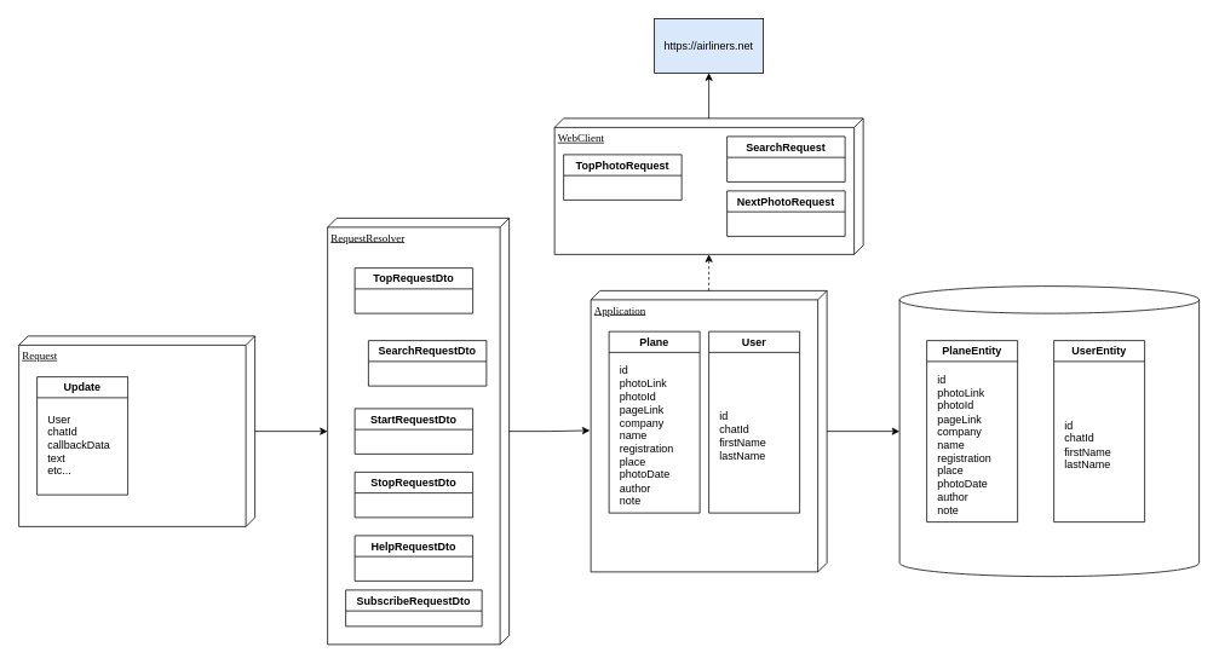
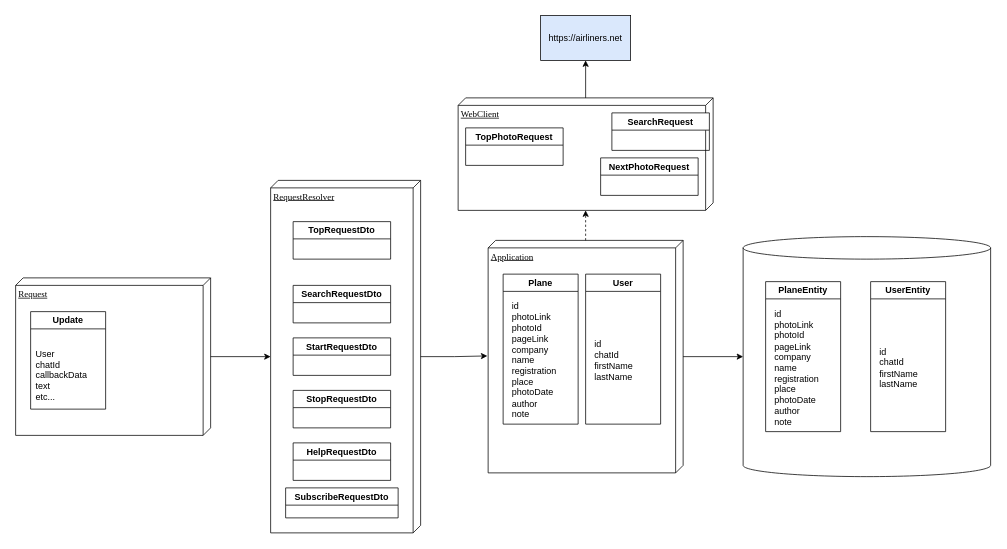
  <mxCell id="0" />
  <mxCell id="1" parent="0" />
  <mxCell id="2" value="RequestResolver" style="verticalAlign=top;align=left;spacingTop=8;spacingLeft=2;spacingRight=12;shape=cube;size=10;direction=south;fontStyle=4;html=1;rounded=0;shadow=0;comic=0;labelBackgroundColor=none;strokeWidth=1;fontFamily=Verdana;fontSize=12" parent="1" vertex="1"><mxGeometry x="360" y="240" width="200" height="470" as="geometry" /></mxCell>
  <mxCell id="3" value="" style="group" parent="1" vertex="1" connectable="0"><mxGeometry x="990" y="315" width="330" height="320" as="geometry" /></mxCell>
  <mxCell id="4" value="" style="shape=cylinder3;whiteSpace=wrap;html=1;boundedLbl=1;backgroundOutline=1;size=15;align=left;" parent="3" vertex="1"><mxGeometry width="330" height="320" as="geometry" /></mxCell>
  <mxCell id="5" value="PlaneEntity" style="swimlane;whiteSpace=wrap;html=1;startSize=23;align=center;" parent="3" vertex="1"><mxGeometry x="30" y="60" width="100" height="200" as="geometry"><mxRectangle x="400" y="385" width="70" height="30" as="alternateBounds" /></mxGeometry></mxCell>
  <mxCell id="6" value="&lt;div&gt;id&lt;/div&gt;&lt;div&gt;photoLink&lt;/div&gt;&lt;div&gt;photoId&lt;/div&gt;&lt;div&gt;pageLink&lt;/div&gt;&lt;div&gt;company&lt;/div&gt;&lt;div&gt;name&lt;/div&gt;&lt;div&gt;registration&lt;/div&gt;&lt;div&gt;place&lt;/div&gt;&lt;div&gt;photoDate&lt;/div&gt;&lt;div&gt;author&lt;/div&gt;&lt;div&gt;note&lt;/div&gt;" style="text;html=1;align=left;verticalAlign=middle;whiteSpace=wrap;rounded=0;" parent="5" vertex="1"><mxGeometry x="10" y="30" width="80" height="170" as="geometry" /></mxCell>
  <mxCell id="7" value="UserEntity" style="swimlane;whiteSpace=wrap;html=1;startSize=23;align=center;" parent="3" vertex="1"><mxGeometry x="170" y="60" width="100" height="200" as="geometry"><mxRectangle x="170" y="60" width="70" height="30" as="alternateBounds" /></mxGeometry></mxCell>
  <mxCell id="8" value="&lt;div&gt;id&lt;/div&gt;&lt;div&gt;chatId&lt;/div&gt;&lt;div&gt;firstName&lt;/div&gt;&lt;div&gt;lastName&lt;/div&gt;" style="text;html=1;align=left;verticalAlign=middle;whiteSpace=wrap;rounded=0;" parent="7" vertex="1"><mxGeometry x="10" y="30" width="80" height="170" as="geometry" /></mxCell>
  <mxCell id="9" value="" style="group" parent="1" vertex="1" connectable="0"><mxGeometry x="650" y="320" width="260" height="310" as="geometry" /></mxCell>
  <mxCell id="10" value="Application" style="verticalAlign=top;align=left;spacingTop=8;spacingLeft=2;spacingRight=12;shape=cube;size=10;direction=south;fontStyle=4;html=1;rounded=0;shadow=0;comic=0;labelBackgroundColor=none;strokeWidth=1;fontFamily=Verdana;fontSize=12" parent="9" vertex="1"><mxGeometry width="260" height="310" as="geometry" /></mxCell>
  <mxCell id="11" value="Plane" style="swimlane;whiteSpace=wrap;html=1;startSize=23;align=center;" parent="9" vertex="1"><mxGeometry x="20" y="45" width="100" height="200" as="geometry"><mxRectangle x="400" y="385" width="70" height="30" as="alternateBounds" /></mxGeometry></mxCell>
  <mxCell id="12" value="&lt;div&gt;id&lt;/div&gt;&lt;div&gt;photoLink&lt;/div&gt;&lt;div&gt;photoId&lt;/div&gt;&lt;div&gt;pageLink&lt;/div&gt;&lt;div&gt;company&lt;/div&gt;&lt;div&gt;name&lt;/div&gt;&lt;div&gt;registration&lt;/div&gt;&lt;div&gt;place&lt;/div&gt;&lt;div&gt;photoDate&lt;/div&gt;&lt;div&gt;author&lt;/div&gt;&lt;div&gt;note&lt;/div&gt;" style="text;html=1;align=left;verticalAlign=middle;whiteSpace=wrap;rounded=0;" parent="11" vertex="1"><mxGeometry x="10" y="30" width="80" height="170" as="geometry" /></mxCell>
  <mxCell id="13" value="User" style="swimlane;whiteSpace=wrap;html=1;startSize=23;align=center;" vertex="1" parent="9"><mxGeometry x="130" y="45" width="100" height="200" as="geometry"><mxRectangle x="170" y="60" width="70" height="30" as="alternateBounds" /></mxGeometry></mxCell>
  <mxCell id="14" value="&lt;div&gt;id&lt;/div&gt;&lt;div&gt;chatId&lt;/div&gt;&lt;div&gt;firstName&lt;/div&gt;&lt;div&gt;lastName&lt;/div&gt;" style="text;html=1;align=left;verticalAlign=middle;whiteSpace=wrap;rounded=0;" vertex="1" parent="13"><mxGeometry x="10" y="30" width="80" height="170" as="geometry" /></mxCell>
  <mxCell id="15" value="StopRequestDto" style="swimlane;whiteSpace=wrap;html=1;" parent="1" vertex="1"><mxGeometry x="390" y="520" width="130" height="50" as="geometry" /></mxCell>
  <mxCell id="16" value="StartRequestDto" style="swimlane;whiteSpace=wrap;html=1;" parent="1" vertex="1"><mxGeometry x="390" y="450" width="130" height="50" as="geometry" /></mxCell>
  <mxCell id="17" value="HelpRequestDto" style="swimlane;whiteSpace=wrap;html=1;" parent="1" vertex="1"><mxGeometry x="390" y="590" width="130" height="50" as="geometry" /></mxCell>
- <mxCell id="18" value="SearchRequestDto" style="swimlane;whiteSpace=wrap;html=1;" parent="1" vertex="1"><mxGeometry x="405" y="375" width="130" height="50" as="geometry" /></mxCell>
+ <mxCell id="18" value="SearchRequestDto" style="swimlane;whiteSpace=wrap;html=1;" parent="1" vertex="1"><mxGeometry x="390" y="380" width="130" height="50" as="geometry" /></mxCell>
  <mxCell id="19" value="TopRequestDto" style="swimlane;whiteSpace=wrap;html=1;" parent="1" vertex="1"><mxGeometry x="390" y="295" width="130" height="50" as="geometry" /></mxCell>
  <mxCell id="20" style="edgeStyle=orthogonalEdgeStyle;rounded=0;orthogonalLoop=1;jettySize=auto;html=1;entryX=0.497;entryY=1.004;entryDx=0;entryDy=0;entryPerimeter=0;" parent="1" source="2" target="10" edge="1"><mxGeometry relative="1" as="geometry" /></mxCell>
  <mxCell id="21" style="edgeStyle=orthogonalEdgeStyle;rounded=0;orthogonalLoop=1;jettySize=auto;html=1;entryX=0;entryY=0.5;entryDx=0;entryDy=0;entryPerimeter=0;" parent="1" source="10" target="4" edge="1"><mxGeometry relative="1" as="geometry" /></mxCell>
  <mxCell id="22" value="https://airliners.net" style="rounded=0;whiteSpace=wrap;html=1;fillColor=#dae8fc;" parent="1" vertex="1"><mxGeometry x="720" y="20" width="120" height="60" as="geometry" /></mxCell>
  <mxCell id="23" value="" style="edgeStyle=orthogonalEdgeStyle;rounded=0;orthogonalLoop=1;jettySize=auto;html=1;" parent="1" source="24" target="22" edge="1"><mxGeometry relative="1" as="geometry" /></mxCell>
  <mxCell id="24" value="WebClient" style="verticalAlign=top;align=left;spacingTop=8;spacingLeft=2;spacingRight=12;shape=cube;size=10;direction=south;fontStyle=4;html=1;rounded=0;shadow=0;comic=0;labelBackgroundColor=none;strokeWidth=1;fontFamily=Verdana;fontSize=12" parent="1" vertex="1"><mxGeometry x="610" y="130" width="340" height="150" as="geometry" /></mxCell>
  <mxCell id="25" value="" style="edgeStyle=orthogonalEdgeStyle;rounded=0;orthogonalLoop=1;jettySize=auto;html=1;dashed=1;" parent="1" source="10" target="24" edge="1"><mxGeometry relative="1" as="geometry" /></mxCell>
  <mxCell id="26" value="TopPhotoRequest" style="swimlane;whiteSpace=wrap;html=1;" parent="1" vertex="1"><mxGeometry x="620" y="170" width="130" height="50" as="geometry" /></mxCell>
- <mxCell id="27" value="SearchRequest" style="swimlane;whiteSpace=wrap;html=1;" parent="1" vertex="1"><mxGeometry x="800" y="150" width="130" height="50" as="geometry" /></mxCell>
+ <mxCell id="27" value="SearchRequest" style="swimlane;whiteSpace=wrap;html=1;" parent="1" vertex="1"><mxGeometry x="815" y="150" width="130" height="50" as="geometry" /></mxCell>
  <mxCell id="28" value="NextPhotoRequest" style="swimlane;whiteSpace=wrap;html=1;" parent="1" vertex="1"><mxGeometry x="800" y="210" width="130" height="50" as="geometry" /></mxCell>
  <mxCell id="29" value="" style="group" parent="1" vertex="1" connectable="0"><mxGeometry x="20" y="370" width="260" height="210" as="geometry" /></mxCell>
  <mxCell id="30" value="Request" style="verticalAlign=top;align=left;spacingTop=8;spacingLeft=2;spacingRight=12;shape=cube;size=10;direction=south;fontStyle=4;html=1;rounded=0;shadow=0;comic=0;labelBackgroundColor=none;strokeWidth=1;fontFamily=Verdana;fontSize=12" parent="29" vertex="1"><mxGeometry width="260" height="210.0" as="geometry" /></mxCell>
  <mxCell id="31" value="Update" style="swimlane;whiteSpace=wrap;html=1;startSize=23;align=center;" parent="29" vertex="1"><mxGeometry x="20" y="45" width="100" height="130" as="geometry"><mxRectangle x="400" y="385" width="70" height="30" as="alternateBounds" /></mxGeometry></mxCell>
- <mxCell id="32" value="&lt;div&gt;User&lt;/div&gt;&lt;div&gt;chatId&lt;/div&gt;&lt;div&gt;callbackData&lt;/div&gt;&lt;div&gt;text&lt;/div&gt;&lt;div&gt;etc...&lt;/div&gt;" style="text;html=1;align=left;verticalAlign=middle;whiteSpace=wrap;rounded=0;" parent="31" vertex="1"><mxGeometry x="10" y="47.903" width="80" height="54.194" as="geometry" /></mxCell>
+ <mxCell id="32" value="&lt;div&gt;User&lt;/div&gt;&lt;div&gt;chatId&lt;/div&gt;&lt;div&gt;callbackData&lt;/div&gt;&lt;div&gt;text&lt;/div&gt;&lt;div&gt;etc...&lt;/div&gt;" style="text;html=1;align=left;verticalAlign=middle;whiteSpace=wrap;rounded=0;" parent="31" vertex="1"><mxGeometry x="5" y="57.903" width="80" height="54.194" as="geometry" /></mxCell>
  <mxCell id="33" value="" style="edgeStyle=orthogonalEdgeStyle;rounded=0;orthogonalLoop=1;jettySize=auto;html=1;" parent="1" source="30" target="2" edge="1"><mxGeometry relative="1" as="geometry" /></mxCell>
  <mxCell id="34" value="SubscribeRequestDto" style="swimlane;whiteSpace=wrap;html=1;" vertex="1" parent="1"><mxGeometry x="380" y="650" width="150" height="40" as="geometry" /></mxCell>
